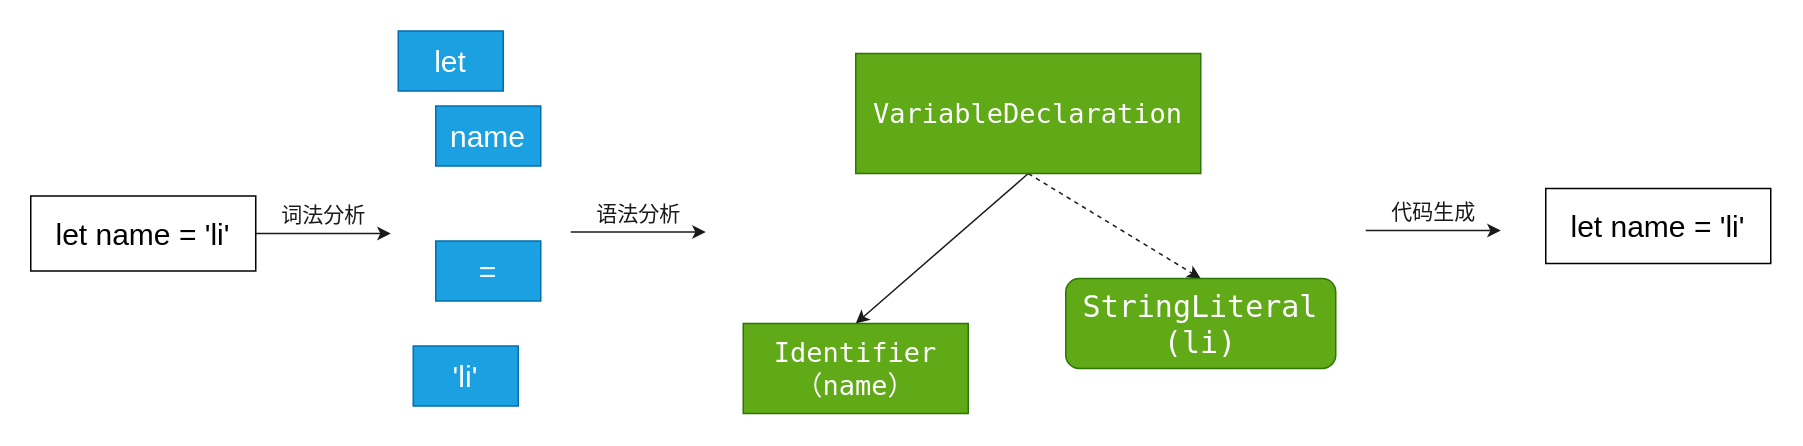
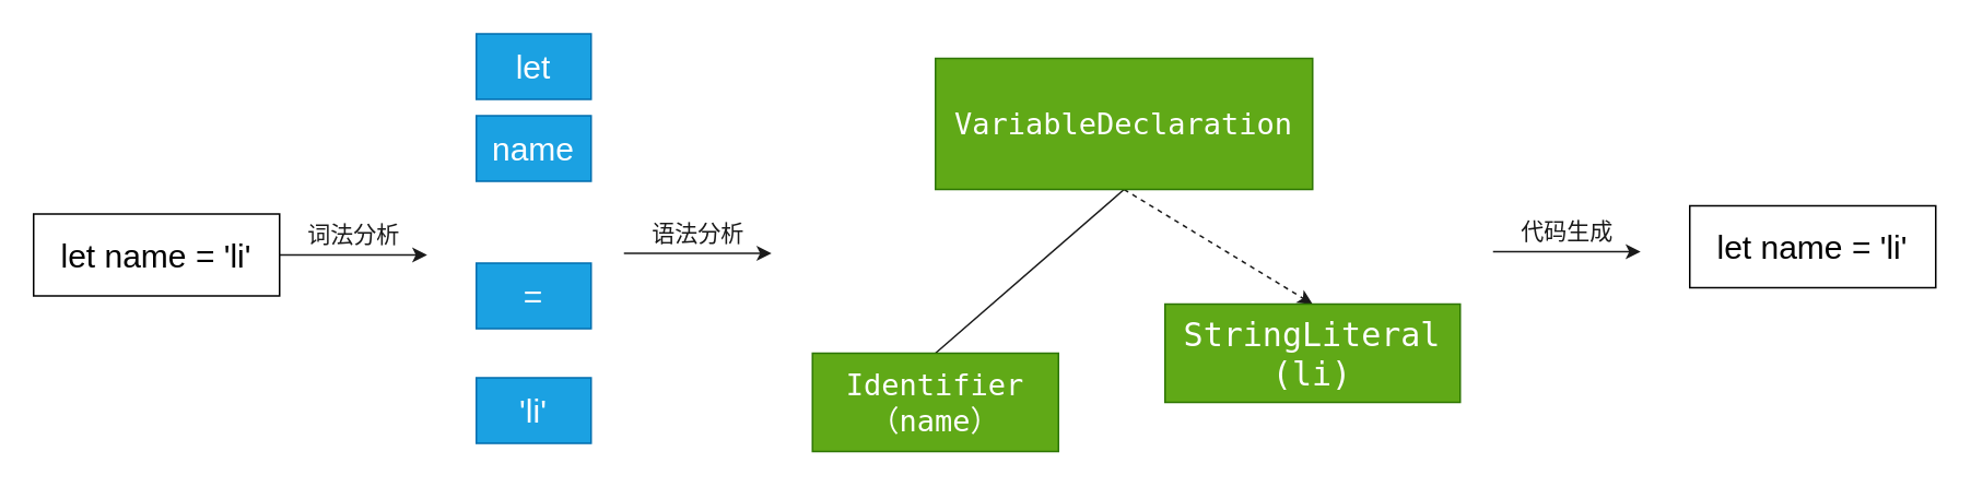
  <mxCell id="0" />
  <mxCell id="1" parent="0" />
  <mxCell id="2" style="edgeStyle=none;html=1;exitX=1;exitY=0.5;exitDx=0;exitDy=0;fontSize=20;strokeColor=#1A1A1A;" edge="1" parent="1" source="3"><mxGeometry relative="1" as="geometry"><mxPoint x="260" y="155" as="targetPoint" /></mxGeometry></mxCell>
  <mxCell id="3" value="&lt;font style=&quot;font-size: 20px&quot;&gt;let name = 'li'&lt;/font&gt;" style="rounded=0;whiteSpace=wrap;html=1;" vertex="1" parent="1"><mxGeometry x="20" y="130" width="150" height="50" as="geometry" /></mxCell>
- <mxCell id="4" value="let" style="rounded=0;whiteSpace=wrap;html=1;fontSize=20;fillColor=#1ba1e2;fontColor=#ffffff;strokeColor=#006EAF;" vertex="1" parent="1"><mxGeometry x="265" y="20" width="70" height="40" as="geometry" /></mxCell>
+ <mxCell id="4" value="let" style="rounded=0;whiteSpace=wrap;html=1;fontSize=20;fillColor=#1ba1e2;fontColor=#ffffff;strokeColor=#006EAF;" vertex="1" parent="1"><mxGeometry x="290" y="20" width="70" height="40" as="geometry" /></mxCell>
  <mxCell id="5" value="name" style="rounded=0;whiteSpace=wrap;html=1;fontSize=20;fillColor=#1ba1e2;fontColor=#ffffff;strokeColor=#006EAF;" vertex="1" parent="1"><mxGeometry x="290" y="70" width="70" height="40" as="geometry" /></mxCell>
- <mxCell id="6" value="'li'" style="rounded=0;whiteSpace=wrap;html=1;fontSize=20;fillColor=#1ba1e2;fontColor=#ffffff;strokeColor=#006EAF;" vertex="1" parent="1"><mxGeometry x="275" y="230" width="70" height="40" as="geometry" /></mxCell>
+ <mxCell id="6" value="'li'" style="rounded=0;whiteSpace=wrap;html=1;fontSize=20;fillColor=#1ba1e2;fontColor=#ffffff;strokeColor=#006EAF;" vertex="1" parent="1"><mxGeometry x="290" y="230" width="70" height="40" as="geometry" /></mxCell>
  <mxCell id="7" value="=" style="rounded=0;whiteSpace=wrap;html=1;fontSize=20;fillColor=#1ba1e2;fontColor=#ffffff;strokeColor=#006EAF;" vertex="1" parent="1"><mxGeometry x="290" y="160" width="70" height="40" as="geometry" /></mxCell>
  <mxCell id="8" value="&lt;font style=&quot;font-size: 14px&quot; color=&quot;#1a1a1a&quot;&gt;词法分析&lt;/font&gt;" style="text;html=1;align=center;verticalAlign=middle;resizable=0;points=[];autosize=1;strokeColor=none;fillColor=none;fontSize=20;" vertex="1" parent="1"><mxGeometry x="180" y="125" width="70" height="30" as="geometry" /></mxCell>
  <mxCell id="9" value="&lt;font style=&quot;font-size: 14px&quot; color=&quot;#1a1a1a&quot;&gt;语法分析&lt;/font&gt;" style="text;html=1;align=center;verticalAlign=middle;resizable=0;points=[];autosize=1;strokeColor=none;fillColor=none;fontSize=20;" vertex="1" parent="1"><mxGeometry x="390" y="124" width="70" height="30" as="geometry" /></mxCell>
  <mxCell id="10" style="edgeStyle=none;html=1;exitX=1;exitY=0.5;exitDx=0;exitDy=0;fontSize=20;strokeColor=#1A1A1A;" edge="1" parent="1"><mxGeometry relative="1" as="geometry"><mxPoint x="470" y="154" as="targetPoint" /><mxPoint x="380" y="154" as="sourcePoint" /></mxGeometry></mxCell>
- <mxCell id="11" style="edgeStyle=none;html=1;exitX=0.5;exitY=1;exitDx=0;exitDy=0;entryX=0.5;entryY=0;entryDx=0;entryDy=0;fontSize=20;fontColor=#FFFFFF;strokeColor=#1A1A1A;" edge="1" parent="1" source="13" target="14"><mxGeometry relative="1" as="geometry" /></mxCell>
+ <mxCell id="11" style="edgeStyle=none;html=1;exitX=0.5;exitY=1;exitDx=0;exitDy=0;entryX=0.5;entryY=0;entryDx=0;entryDy=0;fontSize=20;fontColor=#FFFFFF;strokeColor=#1A1A1A;endArrow=none;" edge="1" parent="1" source="13" target="14"><mxGeometry relative="1" as="geometry" /></mxCell>
  <mxCell id="12" style="edgeStyle=none;html=1;exitX=0.5;exitY=1;exitDx=0;exitDy=0;entryX=0.5;entryY=0;entryDx=0;entryDy=0;fontSize=20;fontColor=#FFFFFF;strokeColor=#1A1A1A;dashed=1;" edge="1" parent="1" source="13" target="15"><mxGeometry relative="1" as="geometry" /></mxCell>
  <mxCell id="13" value="&lt;span style=&quot;font-family: monospace ; text-align: left&quot;&gt;&lt;font style=&quot;font-size: 18px&quot;&gt;VariableDeclaration&lt;/font&gt;&lt;/span&gt;" style="rounded=0;whiteSpace=wrap;html=1;fontSize=14;fontColor=#ffffff;fillColor=#60a917;strokeColor=#2D7600;" vertex="1" parent="1"><mxGeometry x="570" y="35" width="230" height="80" as="geometry" /></mxCell>
  <mxCell id="14" value="&lt;span style=&quot;font-family: monospace ; text-align: left ; font-size: 18px&quot;&gt;&lt;font style=&quot;font-size: 18px&quot;&gt;Identifier&lt;br&gt;（name）&lt;br&gt;&lt;/font&gt;&lt;/span&gt;" style="rounded=0;whiteSpace=wrap;html=1;fontSize=14;fontColor=#ffffff;fillColor=#60a917;strokeColor=#2D7600;" vertex="1" parent="1"><mxGeometry x="495" y="215" width="150" height="60" as="geometry" /></mxCell>
- <mxCell id="15" value="&lt;span style=&quot;font-family: monospace ; text-align: left&quot;&gt;&lt;font style=&quot;font-size: 20px&quot;&gt;StringLiteral&lt;br&gt;(li)&lt;br&gt;&lt;/font&gt;&lt;/span&gt;" style="whiteSpace=wrap;html=1;fontSize=14;fontColor=#ffffff;fillColor=#60a917;strokeColor=#2D7600;rounded=1;" vertex="1" parent="1"><mxGeometry x="710" y="185" width="180" height="60" as="geometry" /></mxCell>
+ <mxCell id="15" value="&lt;span style=&quot;font-family: monospace ; text-align: left&quot;&gt;&lt;font style=&quot;font-size: 20px&quot;&gt;StringLiteral&lt;br&gt;(li)&lt;br&gt;&lt;/font&gt;&lt;/span&gt;" style="rounded=0;whiteSpace=wrap;html=1;fontSize=14;fontColor=#ffffff;fillColor=#60a917;strokeColor=#2D7600;" vertex="1" parent="1"><mxGeometry x="710" y="185" width="180" height="60" as="geometry" /></mxCell>
  <mxCell id="16" value="&lt;font style=&quot;font-size: 14px&quot; color=&quot;#1a1a1a&quot;&gt;代码生成&lt;/font&gt;" style="text;html=1;align=center;verticalAlign=middle;resizable=0;points=[];autosize=1;strokeColor=none;fillColor=none;fontSize=20;" vertex="1" parent="1"><mxGeometry x="920" y="123" width="70" height="30" as="geometry" /></mxCell>
  <mxCell id="17" style="edgeStyle=none;html=1;exitX=1;exitY=0.5;exitDx=0;exitDy=0;fontSize=20;strokeColor=#1A1A1A;" edge="1" parent="1"><mxGeometry relative="1" as="geometry"><mxPoint x="1000" y="153" as="targetPoint" /><mxPoint x="910" y="153" as="sourcePoint" /></mxGeometry></mxCell>
  <mxCell id="18" value="&lt;font style=&quot;font-size: 20px&quot;&gt;let name = 'li'&lt;/font&gt;" style="rounded=0;whiteSpace=wrap;html=1;" vertex="1" parent="1"><mxGeometry x="1030" y="125" width="150" height="50" as="geometry" /></mxCell>
